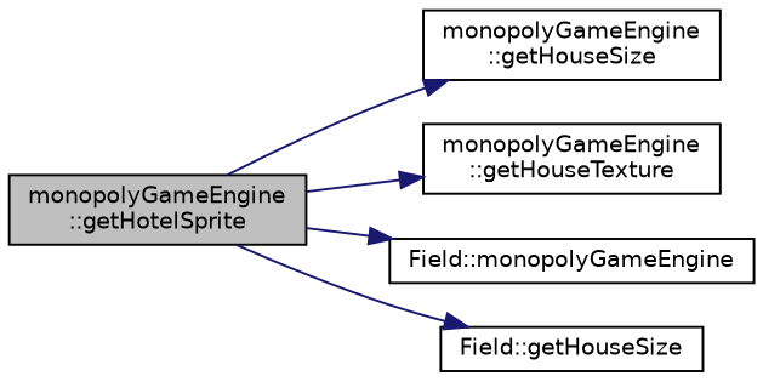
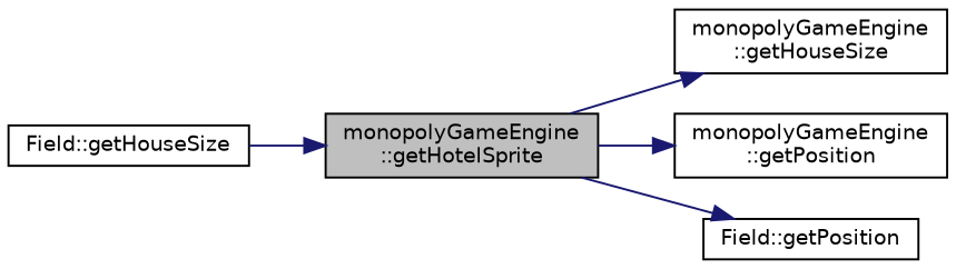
  digraph {
    rankdir=LR
    node [color=black fillcolor=white fontname=Helvetica fontsize=10 shape=record style=filled]
    edge [color=midnightblue fontname=Helvetica fontsize=10 labelfontname=Helvetica labelfontsize=10 style=solid]
    n1 [fillcolor=grey75 fontcolor=black height=0.2 label="monopolyGameEngine\l::getHotelSprite" width=0.4]
    n2 [height=0.2 label="monopolyGameEngine\l::getHouseSize" width=0.4]
-   n3 [height=0.2 label="monopolyGameEngine\l::getHouseTexture" width=0.4]
-   n4 [height=0.2 label="Field::monopolyGameEngine" width=0.4]
+   n3 [height=0.2 label="monopolyGameEngine\l::getPosition" width=0.4]
+   n4 [height=0.2 label="Field::getPosition" width=0.4]
    n5 [height=0.2 label="Field::getHouseSize" width=0.4]
    n1 -> n2
    n1 -> n3
    n1 -> n4
-   n1 -> n5
+   n5 -> n1
  }
